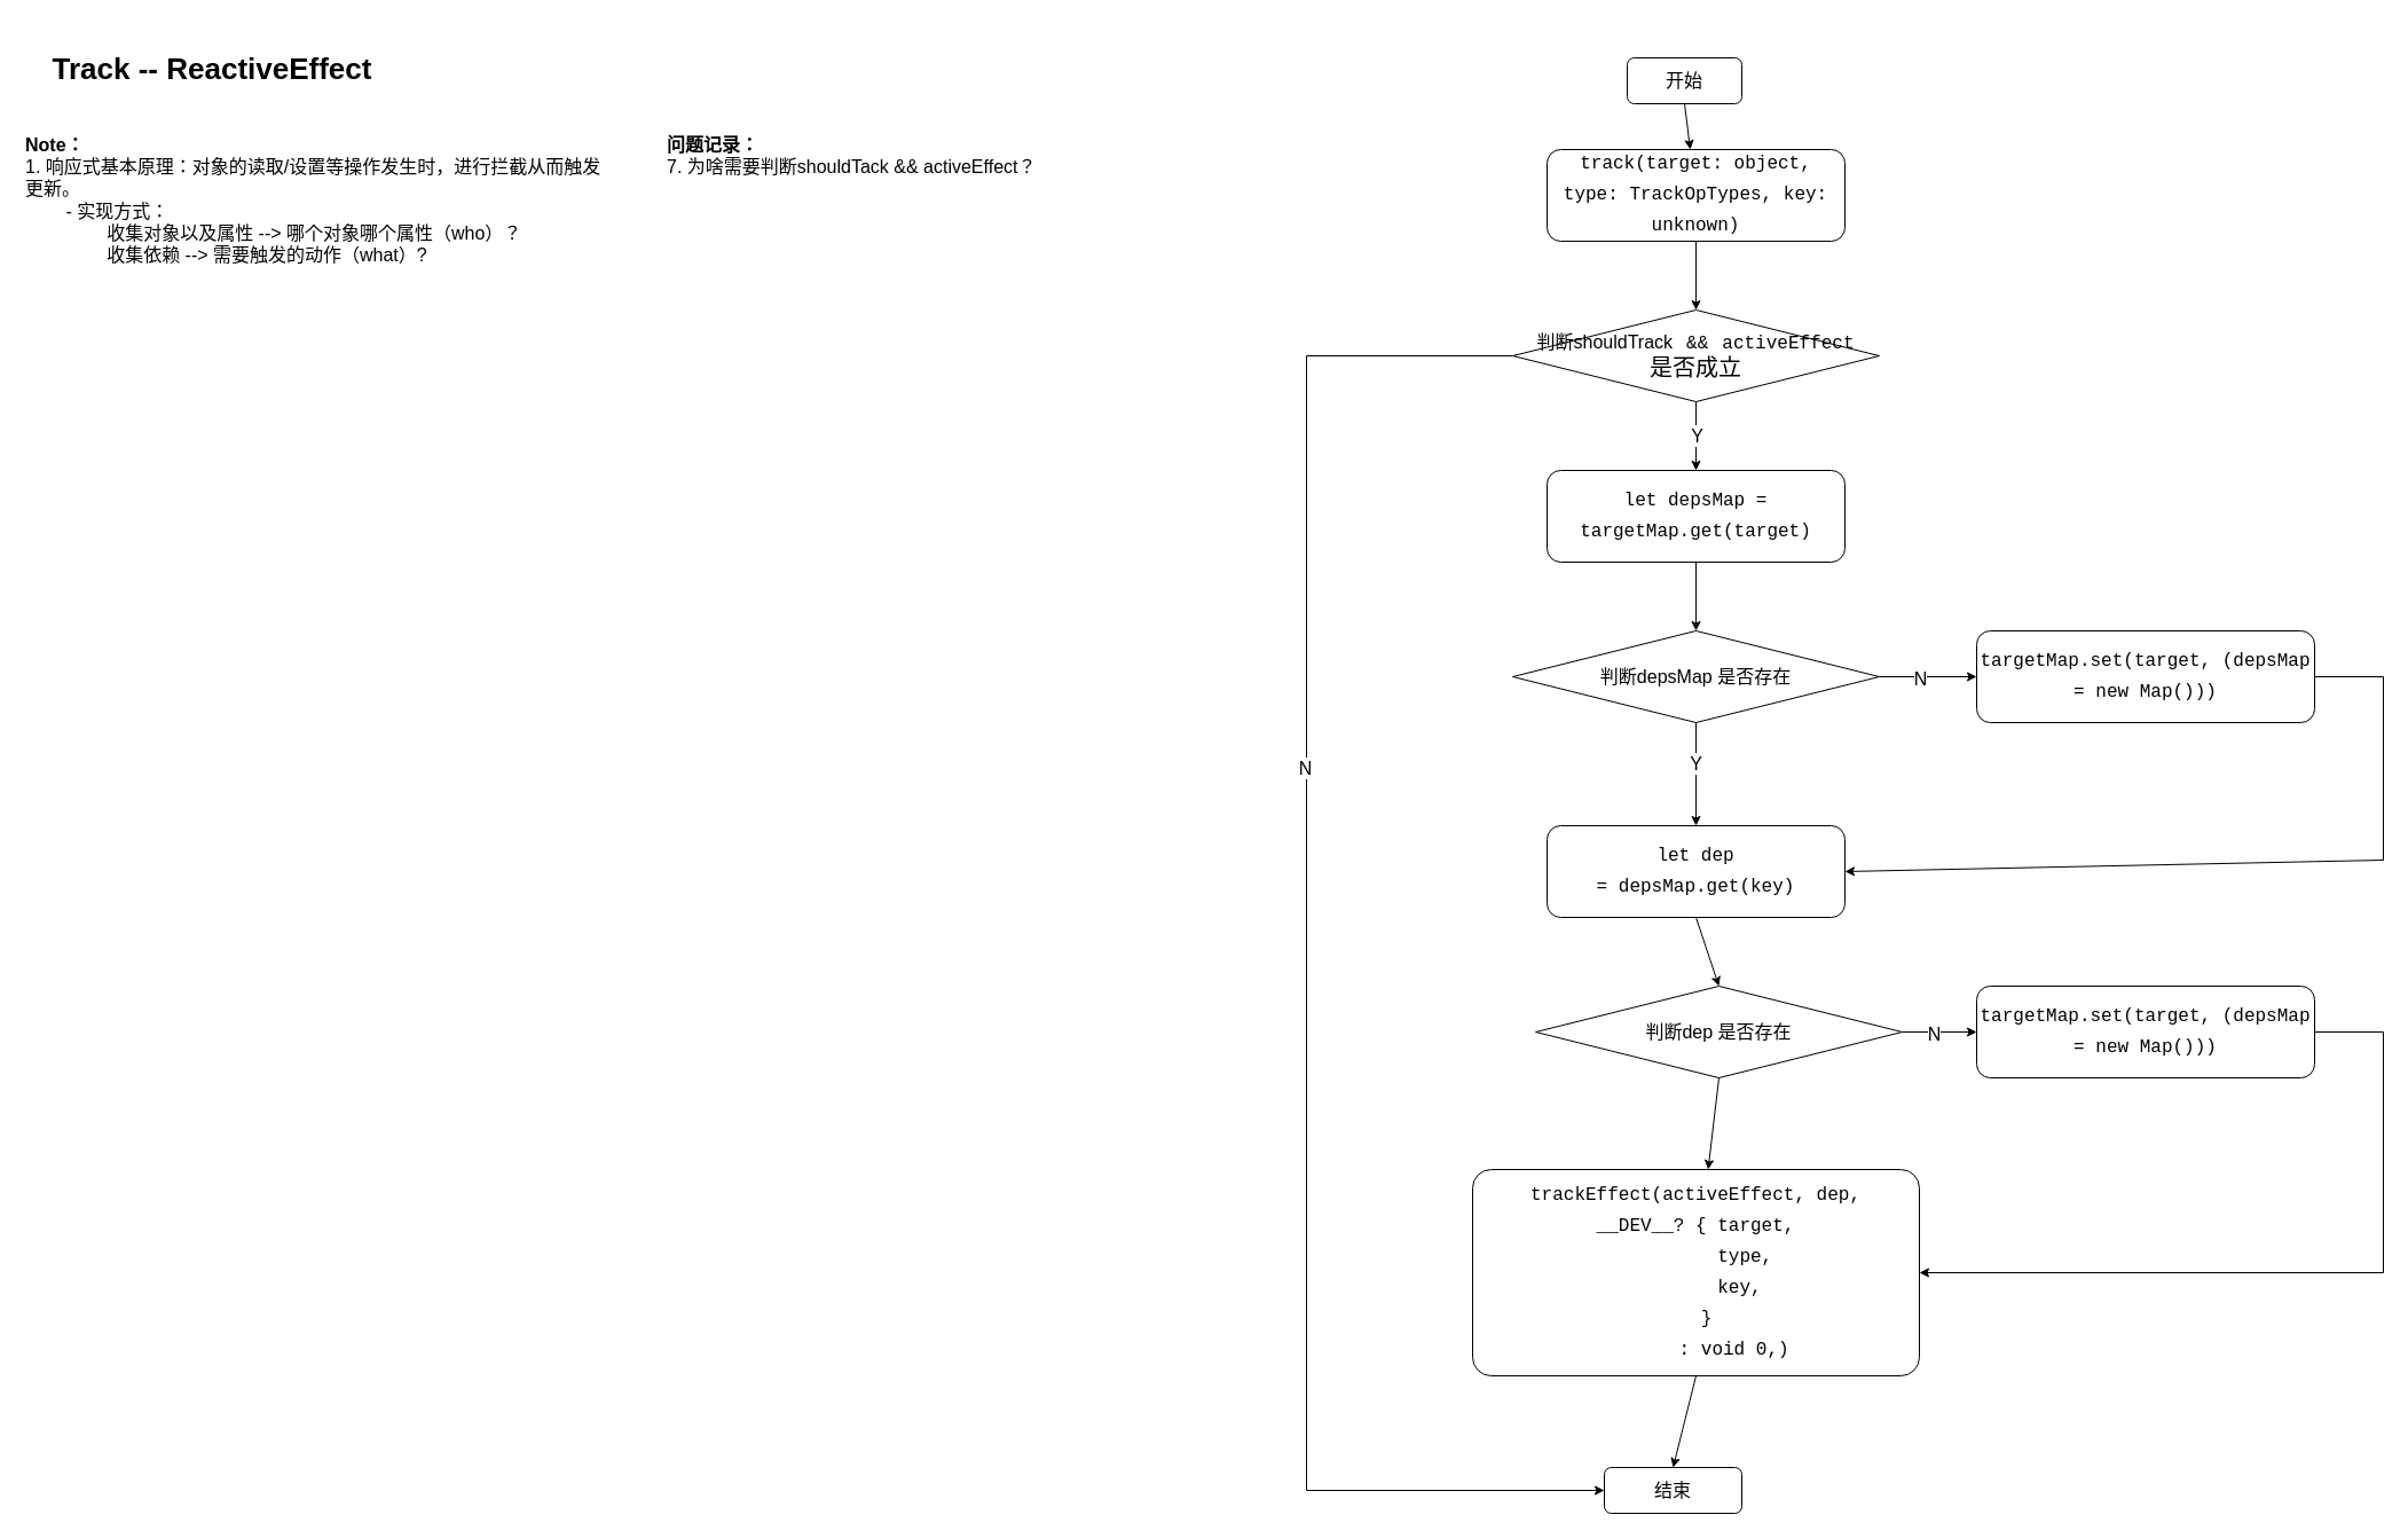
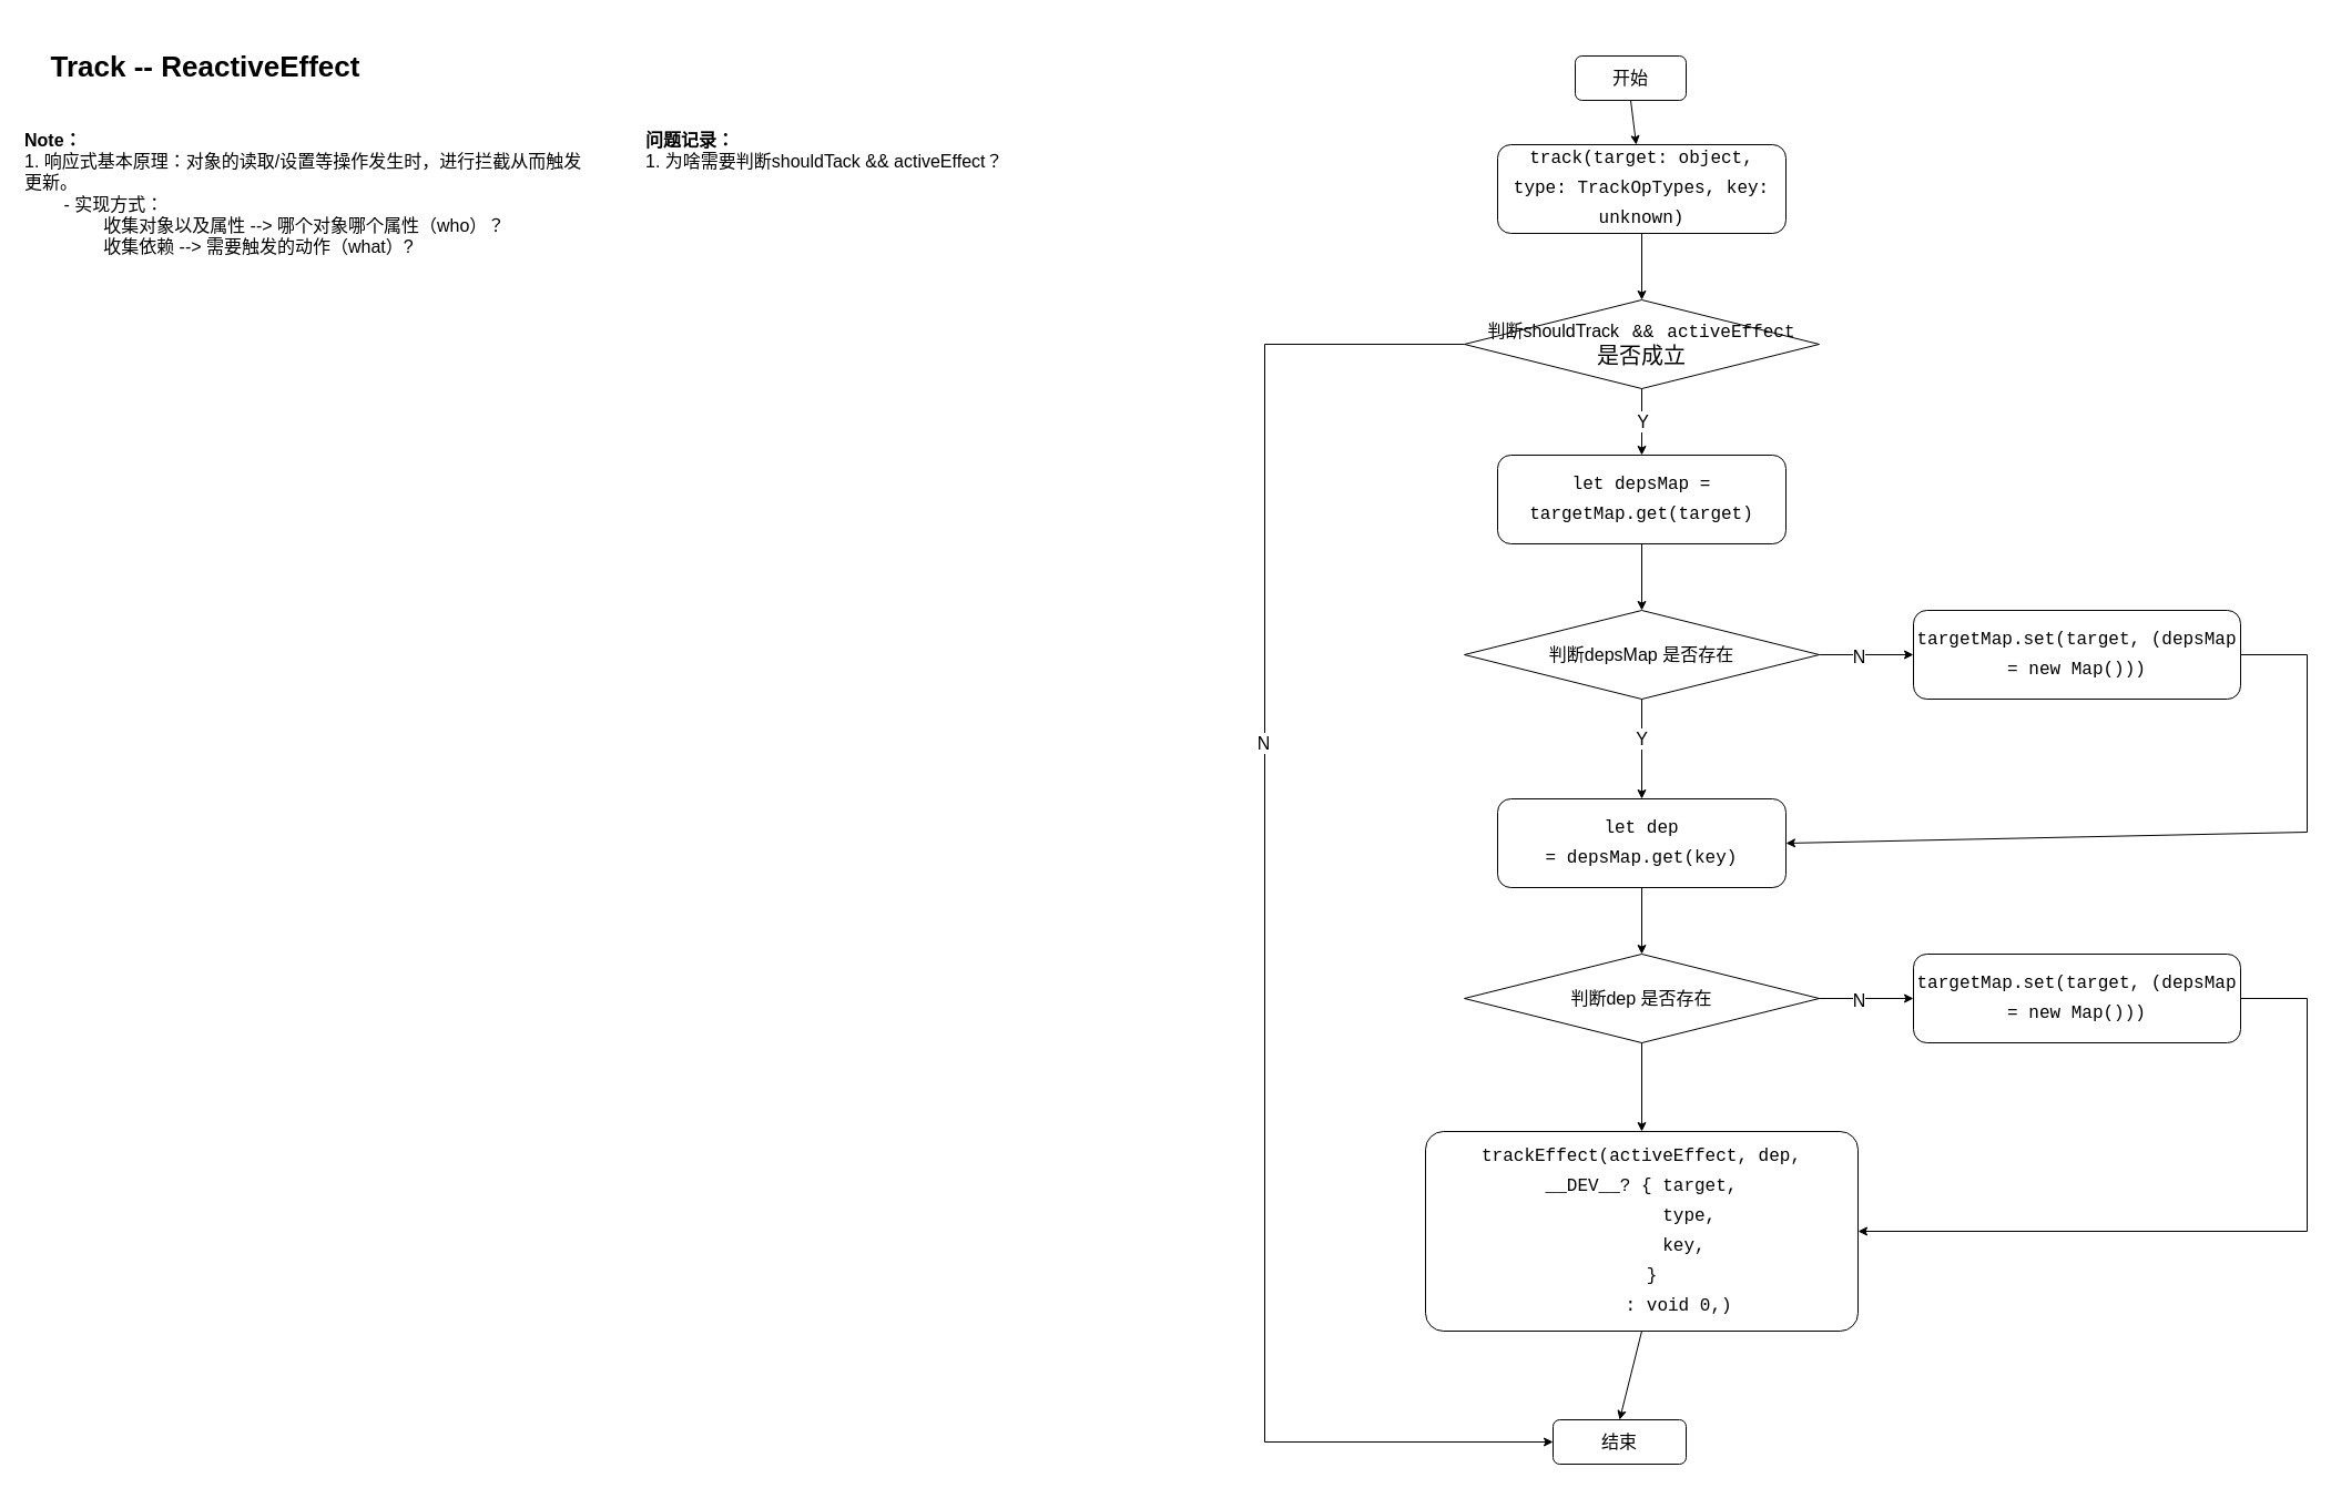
  <mxCell id="0" />
  <mxCell id="1" parent="0" />
  <mxCell id="2" value="Track -- ReactiveEffect" style="text;html=1;strokeColor=none;fillColor=none;align=center;verticalAlign=middle;whiteSpace=wrap;rounded=0;fontSize=26;fontStyle=1" parent="1" vertex="1"><mxGeometry x="25" y="20" width="320" height="80" as="geometry" /></mxCell>
  <mxCell id="3" value="开始" style="rounded=1;whiteSpace=wrap;html=1;fontSize=16;" vertex="1" parent="1"><mxGeometry x="1420" y="50" width="100" height="40" as="geometry" /></mxCell>
  <mxCell id="4" value="&lt;div style=&quot;font-family: Consolas, &amp;quot;Courier New&amp;quot;, monospace; line-height: 27px;&quot;&gt;&lt;span style=&quot;background-color: rgb(255, 255, 255);&quot;&gt;track(target: object, type: TrackOpTypes, key: unknown)&lt;/span&gt;&lt;/div&gt;" style="rounded=1;whiteSpace=wrap;html=1;fontSize=16;" vertex="1" parent="1"><mxGeometry x="1350" y="130" width="260" height="80" as="geometry" /></mxCell>
  <mxCell id="5" value="" style="endArrow=classic;html=1;rounded=0;exitX=0.5;exitY=1;exitDx=0;exitDy=0;" edge="1" parent="1" source="3" target="4"><mxGeometry width="50" height="50" relative="1" as="geometry"><mxPoint x="1690" y="140" as="sourcePoint" /><mxPoint x="1740" y="90" as="targetPoint" /></mxGeometry></mxCell>
  <mxCell id="6" value="判断shouldTrack&lt;span style=&quot;font-family: Consolas, &amp;quot;Courier New&amp;quot;, monospace; font-size: 20px; background-color: rgb(255, 255, 255);&quot;&gt; &lt;/span&gt;&lt;span style=&quot;font-family: Consolas, &amp;quot;Courier New&amp;quot;, monospace;&quot;&gt;&lt;font style=&quot;font-size: 16px;&quot;&gt;&amp;amp;&amp;amp;&lt;/font&gt;&lt;/span&gt;&lt;span style=&quot;font-family: Consolas, &amp;quot;Courier New&amp;quot;, monospace; font-size: 20px; background-color: rgb(255, 255, 255);&quot;&gt;&lt;font color=&quot;#ffffff&quot;&gt; &lt;/font&gt;&lt;/span&gt;&lt;span style=&quot;font-family: Consolas, &amp;quot;Courier New&amp;quot;, monospace;&quot;&gt;&lt;font style=&quot;font-size: 16px;&quot;&gt;activeEffect&lt;/font&gt;&lt;br&gt;&lt;span style=&quot;font-size: 20px;&quot;&gt;是否成立&lt;/span&gt;&lt;/span&gt;" style="rhombus;whiteSpace=wrap;html=1;fontSize=16;" vertex="1" parent="1"><mxGeometry x="1320" y="270" width="320" height="80" as="geometry" /></mxCell>
  <mxCell id="7" value="" style="endArrow=classic;html=1;rounded=0;exitX=0.5;exitY=1;exitDx=0;exitDy=0;entryX=0.5;entryY=0;entryDx=0;entryDy=0;" edge="1" parent="1" source="4" target="6"><mxGeometry width="50" height="50" relative="1" as="geometry"><mxPoint x="1740" y="310" as="sourcePoint" /><mxPoint x="1790" y="260" as="targetPoint" /></mxGeometry></mxCell>
  <mxCell id="8" value="结束" style="rounded=1;whiteSpace=wrap;html=1;fontSize=16;" vertex="1" parent="1"><mxGeometry x="1400" y="1280" width="120" height="40" as="geometry" /></mxCell>
  <mxCell id="9" value="" style="endArrow=classic;html=1;rounded=0;exitX=0;exitY=0.5;exitDx=0;exitDy=0;entryX=0;entryY=0.5;entryDx=0;entryDy=0;" edge="1" parent="1" source="6" target="8"><mxGeometry width="50" height="50" relative="1" as="geometry"><mxPoint x="1200" y="840" as="sourcePoint" /><mxPoint x="1250" y="790" as="targetPoint" /><Array as="points"><mxPoint y="310" x="1140" /><mxPoint y="1300" x="1140" /></Array></mxGeometry></mxCell>
  <mxCell id="10" value="N" style="edgeLabel;html=1;align=center;verticalAlign=middle;resizable=0;points=[];fontSize=16;" vertex="1" connectable="0" parent="9"><mxGeometry x="-0.246" y="-2" relative="1" as="geometry"><mxPoint as="offset" /></mxGeometry></mxCell>
  <mxCell id="11" value="&lt;div style=&quot;font-family: Consolas, &amp;quot;Courier New&amp;quot;, monospace; line-height: 27px;&quot;&gt;&lt;div style=&quot;line-height: 27px;&quot;&gt;&lt;span style=&quot;background-color: rgb(255, 255, 255);&quot;&gt;&lt;font style=&quot;font-size: 16px;&quot;&gt;let depsMap = targetMap.get(target)&lt;/font&gt;&lt;/span&gt;&lt;/div&gt;&lt;/div&gt;" style="rounded=1;whiteSpace=wrap;html=1;fontSize=16;" vertex="1" parent="1"><mxGeometry x="1350" y="410" width="260" height="80" as="geometry" /></mxCell>
  <mxCell id="12" value="" style="endArrow=classic;html=1;rounded=0;exitX=0.5;exitY=1;exitDx=0;exitDy=0;" edge="1" parent="1" source="6" target="11"><mxGeometry width="50" height="50" relative="1" as="geometry"><mxPoint x="1760" y="310" as="sourcePoint" /><mxPoint x="1810" y="260" as="targetPoint" /></mxGeometry></mxCell>
  <mxCell id="13" value="Y" style="edgeLabel;html=1;align=center;verticalAlign=middle;resizable=0;points=[];fontSize=16;" vertex="1" connectable="0" parent="12"><mxGeometry x="-0.042" relative="1" as="geometry"><mxPoint as="offset" /></mxGeometry></mxCell>
  <mxCell id="14" value="判断depsMap 是否存在" style="rhombus;whiteSpace=wrap;html=1;fontSize=16;" vertex="1" parent="1"><mxGeometry x="1320" y="550" width="320" height="80" as="geometry" /></mxCell>
  <mxCell id="15" value="" style="endArrow=classic;html=1;rounded=0;exitX=0.5;exitY=1;exitDx=0;exitDy=0;entryX=0.5;entryY=0;entryDx=0;entryDy=0;" edge="1" parent="1" source="11" target="14"><mxGeometry width="50" height="50" relative="1" as="geometry"><mxPoint x="1640" y="590" as="sourcePoint" /><mxPoint x="1690" y="540" as="targetPoint" /></mxGeometry></mxCell>
  <mxCell id="16" value="&lt;div style=&quot;font-family: Consolas, &amp;quot;Courier New&amp;quot;, monospace; line-height: 27px;&quot;&gt;&lt;div style=&quot;line-height: 27px;&quot;&gt;trackEffect(&lt;span style=&quot;background-color: rgb(255, 255, 255);&quot;&gt;activeEffect,&lt;/span&gt;&lt;span style=&quot;background-color: rgb(255, 255, 255);&quot;&gt;&amp;nbsp;dep,&lt;/span&gt;&lt;/div&gt;&lt;div style=&quot;line-height: 27px;&quot;&gt;&lt;span style=&quot;background-color: rgb(255, 255, 255);&quot;&gt;__DEV__&lt;/span&gt;&lt;span style=&quot;background-color: rgb(255, 255, 255);&quot;&gt;? {&amp;nbsp;&lt;/span&gt;&lt;span style=&quot;background-color: rgb(255, 255, 255);&quot;&gt;target,&lt;/span&gt;&lt;/div&gt;&lt;div style=&quot;line-height: 27px;&quot;&gt;&lt;div&gt;&lt;span style=&quot;background-color: rgb(255, 255, 255);&quot;&gt;&amp;nbsp; &amp;nbsp; &amp;nbsp; &amp;nbsp; &amp;nbsp;type,&lt;/span&gt;&lt;/div&gt;&lt;div&gt;&lt;span style=&quot;background-color: rgb(255, 255, 255);&quot;&gt;&amp;nbsp; &amp;nbsp; &amp;nbsp; &amp;nbsp; key,&lt;/span&gt;&lt;/div&gt;&lt;div&gt;&lt;span style=&quot;background-color: rgb(255, 255, 255);&quot;&gt;&amp;nbsp; }&lt;/span&gt;&lt;/div&gt;&lt;/div&gt;&lt;div style=&quot;line-height: 27px;&quot;&gt;&lt;span style=&quot;background-color: rgb(255, 255, 255);&quot;&gt;&amp;nbsp; &amp;nbsp; &amp;nbsp; &amp;nbsp;: void 0,)&lt;/span&gt;&lt;/div&gt;&lt;/div&gt;" style="rounded=1;whiteSpace=wrap;html=1;fontSize=16;arcSize=9;" vertex="1" parent="1"><mxGeometry x="1285" y="1020" width="390" height="180" as="geometry" /></mxCell>
  <mxCell id="17" value="" style="endArrow=classic;html=1;rounded=0;exitX=0.5;exitY=1;exitDx=0;exitDy=0;entryX=0.5;entryY=0;entryDx=0;entryDy=0;" edge="1" parent="1" source="14" target="22"><mxGeometry width="50" height="50" relative="1" as="geometry"><mxPoint x="1760" y="710" as="sourcePoint" /><mxPoint x="1810" y="660" as="targetPoint" /></mxGeometry></mxCell>
  <mxCell id="18" value="Y" style="edgeLabel;html=1;align=center;verticalAlign=middle;resizable=0;points=[];fontSize=16;" vertex="1" connectable="0" parent="17"><mxGeometry x="-0.219" y="-1" relative="1" as="geometry"><mxPoint as="offset" /></mxGeometry></mxCell>
  <mxCell id="19" value="&lt;div style=&quot;font-family: Consolas, &amp;quot;Courier New&amp;quot;, monospace; line-height: 27px;&quot;&gt;&lt;div style=&quot;line-height: 27px;&quot;&gt;&lt;div style=&quot;line-height: 27px;&quot;&gt;&lt;span style=&quot;background-color: rgb(255, 255, 255);&quot;&gt;&lt;font style=&quot;font-size: 16px;&quot;&gt;targetMap.set(target, (depsMap = new Map()))&lt;/font&gt;&lt;/span&gt;&lt;/div&gt;&lt;/div&gt;&lt;/div&gt;" style="rounded=1;whiteSpace=wrap;html=1;fontSize=16;" vertex="1" parent="1"><mxGeometry x="1725" y="550" width="295" height="80" as="geometry" /></mxCell>
  <mxCell id="20" value="" style="endArrow=classic;html=1;rounded=0;exitX=1;exitY=0.5;exitDx=0;exitDy=0;entryX=0;entryY=0.5;entryDx=0;entryDy=0;" edge="1" parent="1" source="14" target="19"><mxGeometry width="50" height="50" relative="1" as="geometry"><mxPoint x="1670" y="500" as="sourcePoint" /><mxPoint x="1720" y="450" as="targetPoint" /></mxGeometry></mxCell>
  <mxCell id="21" value="N" style="edgeLabel;html=1;align=center;verticalAlign=middle;resizable=0;points=[];fontSize=16;" vertex="1" connectable="0" parent="20"><mxGeometry x="-0.166" y="-1" relative="1" as="geometry"><mxPoint as="offset" /></mxGeometry></mxCell>
  <mxCell id="22" value="&lt;div style=&quot;font-family: Consolas, &amp;quot;Courier New&amp;quot;, monospace; line-height: 27px;&quot;&gt;&lt;div style=&quot;line-height: 27px;&quot;&gt;let dep&lt;/div&gt;&lt;div style=&quot;line-height: 27px;&quot;&gt;=&amp;nbsp;&lt;span style=&quot;background-color: rgb(255, 255, 255);&quot;&gt;depsMap&lt;/span&gt;&lt;span style=&quot;background-color: rgb(255, 255, 255);&quot;&gt;.get(key)&lt;/span&gt;&lt;/div&gt;&lt;/div&gt;" style="rounded=1;whiteSpace=wrap;html=1;fontSize=16;" vertex="1" parent="1"><mxGeometry x="1350" y="720" width="260" height="80" as="geometry" /></mxCell>
- <mxCell id="23" value="判断dep 是否存在" style="rhombus;whiteSpace=wrap;html=1;fontSize=16;" vertex="1" parent="1"><mxGeometry x="1340" y="860" width="320" height="80" as="geometry" /></mxCell>
+ <mxCell id="23" value="判断dep 是否存在" style="rhombus;whiteSpace=wrap;html=1;fontSize=16;" vertex="1" parent="1"><mxGeometry x="1320" y="860" width="320" height="80" as="geometry" /></mxCell>
  <mxCell id="24" value="" style="endArrow=classic;html=1;rounded=0;exitX=0.5;exitY=1;exitDx=0;exitDy=0;entryX=0.5;entryY=0;entryDx=0;entryDy=0;" edge="1" parent="1" source="22" target="23"><mxGeometry width="50" height="50" relative="1" as="geometry"><mxPoint x="1720" y="790" as="sourcePoint" /><mxPoint x="1720" y="830" as="targetPoint" /></mxGeometry></mxCell>
  <mxCell id="25" value="" style="endArrow=classic;html=1;rounded=0;exitX=0.5;exitY=1;exitDx=0;exitDy=0;" edge="1" parent="1" source="23" target="16"><mxGeometry width="50" height="50" relative="1" as="geometry"><mxPoint x="1650" y="910" as="sourcePoint" /><mxPoint x="1650" y="950" as="targetPoint" /></mxGeometry></mxCell>
  <mxCell id="26" value="" style="endArrow=classic;html=1;rounded=0;exitX=1;exitY=0.5;exitDx=0;exitDy=0;entryX=1;entryY=0.5;entryDx=0;entryDy=0;" edge="1" parent="1" source="19" target="22"><mxGeometry width="50" height="50" relative="1" as="geometry"><mxPoint x="2020" y="820" as="sourcePoint" /><mxPoint x="2070" y="770" as="targetPoint" /><Array as="points"><mxPoint x="2080" y="590" /><mxPoint x="2080" y="750" /></Array></mxGeometry></mxCell>
  <mxCell id="27" value="&lt;div style=&quot;font-family: Consolas, &amp;quot;Courier New&amp;quot;, monospace; line-height: 27px;&quot;&gt;&lt;div style=&quot;line-height: 27px;&quot;&gt;&lt;div style=&quot;line-height: 27px;&quot;&gt;&lt;span style=&quot;background-color: rgb(255, 255, 255);&quot;&gt;&lt;font style=&quot;font-size: 16px;&quot;&gt;targetMap.set(target, (depsMap = new Map()))&lt;/font&gt;&lt;/span&gt;&lt;/div&gt;&lt;/div&gt;&lt;/div&gt;" style="rounded=1;whiteSpace=wrap;html=1;fontSize=16;" vertex="1" parent="1"><mxGeometry x="1725" y="860" width="295" height="80" as="geometry" /></mxCell>
  <mxCell id="28" value="" style="endArrow=classic;html=1;rounded=0;exitX=1;exitY=0.5;exitDx=0;exitDy=0;" edge="1" parent="1" source="23" target="27"><mxGeometry width="50" height="50" relative="1" as="geometry"><mxPoint x="1630" y="860" as="sourcePoint" /><mxPoint x="1715" y="860" as="targetPoint" /></mxGeometry></mxCell>
  <mxCell id="29" value="N" style="edgeLabel;html=1;align=center;verticalAlign=middle;resizable=0;points=[];fontSize=16;" vertex="1" connectable="0" parent="28"><mxGeometry x="-0.166" y="-1" relative="1" as="geometry"><mxPoint as="offset" /></mxGeometry></mxCell>
  <mxCell id="30" value="" style="endArrow=classic;html=1;rounded=0;exitX=1;exitY=0.5;exitDx=0;exitDy=0;entryX=1;entryY=0.5;entryDx=0;entryDy=0;" edge="1" parent="1" source="27" target="16"><mxGeometry width="50" height="50" relative="1" as="geometry"><mxPoint x="2135" y="630" as="sourcePoint" /><mxPoint x="1790" y="1200" as="targetPoint" /><Array as="points"><mxPoint x="2080" y="900" /><mxPoint x="2080" y="1110" /></Array></mxGeometry></mxCell>
  <mxCell id="31" value="" style="endArrow=classic;html=1;rounded=0;exitX=0.5;exitY=1;exitDx=0;exitDy=0;entryX=0.5;entryY=0;entryDx=0;entryDy=0;" edge="1" parent="1" source="16" target="8"><mxGeometry width="50" height="50" relative="1" as="geometry"><mxPoint x="1670" y="1340" as="sourcePoint" /><mxPoint x="1720" y="1290" as="targetPoint" /></mxGeometry></mxCell>
- <mxCell id="32" value="&lt;b&gt;问题记录：&lt;/b&gt;&lt;br&gt;7. 为啥需要判断shouldTack &amp;amp;&amp;amp; activeEffect？" style="text;html=1;strokeColor=none;fillColor=none;align=left;verticalAlign=top;whiteSpace=wrap;rounded=0;fontSize=16;" vertex="1" parent="1"><mxGeometry x="580" y="110" width="360" height="360" as="geometry" /></mxCell>
+ <mxCell id="32" value="&lt;b&gt;问题记录：&lt;/b&gt;&lt;br&gt;1. 为啥需要判断shouldTack &amp;amp;&amp;amp; activeEffect？" style="text;html=1;strokeColor=none;fillColor=none;align=left;verticalAlign=top;whiteSpace=wrap;rounded=0;fontSize=16;" vertex="1" parent="1"><mxGeometry x="580" y="110" width="360" height="360" as="geometry" /></mxCell>
  <mxCell id="33" value="&lt;b&gt;Note：&lt;/b&gt;&lt;br&gt;1. 响应式基本原理：对象的读取/设置等操作发生时，进行拦截从而触发更新。&lt;br&gt;&lt;span style=&quot;white-space: pre;&quot;&gt;&#09;&lt;/span&gt;- 实现方式：&lt;br&gt;&lt;span style=&quot;white-space: pre;&quot;&gt;&#09;&lt;/span&gt;&lt;span style=&quot;white-space: pre;&quot;&gt;&#09;&lt;/span&gt;收集对象以及属性 --&amp;gt; 哪个对象哪个属性（who）？&lt;br&gt;&lt;span style=&quot;white-space: pre;&quot;&gt;&#09;&lt;/span&gt;&lt;span style=&quot;white-space: pre;&quot;&gt;&#09;&lt;/span&gt;收集依赖 --&amp;gt; 需要触发的动作（what）?&amp;nbsp;" style="text;html=1;strokeColor=none;fillColor=none;align=left;verticalAlign=top;whiteSpace=wrap;rounded=0;fontSize=16;" vertex="1" parent="1"><mxGeometry x="20" y="110" width="520" height="370" as="geometry" /></mxCell>
